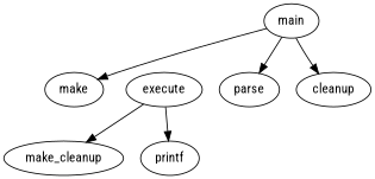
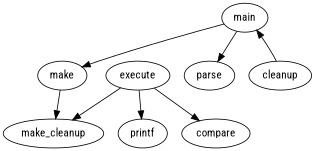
  digraph {
    fontname="Roboto Condensed"
    node [fontname="Roboto Condensed"]
    edge [fontname="Roboto Condensed"]
    n1 [label=make]
    main
    parse
    cleanup
    n5 [label=make_cleanup]
    execute
    printf
+   compare
+   n1 -> n5
    main -> n1
    main -> parse
-   main -> cleanup
+   cleanup -> main
    execute -> n5
    execute -> printf
+   execute -> compare
  }
